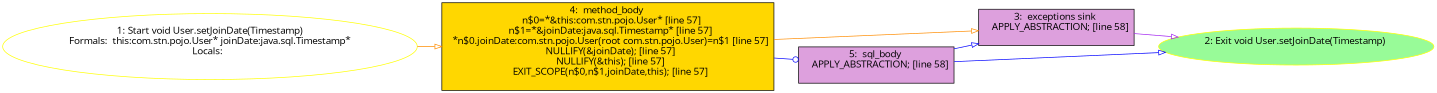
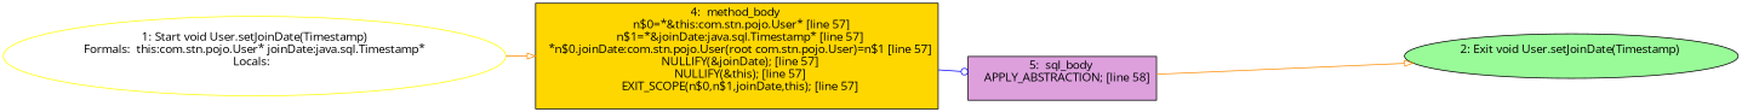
  digraph {
    fontname="Open Sans"
    rankdir=LR
    node [fillcolor=plum fontname="Open Sans" style=filled shape=box]
    edge [arrowhead=onormal color=darkorange fontname="Open Sans"]
    n1 [color=yellow fillcolor=white label="1: Start void User.setJoinDate(Timestamp)\nFormals:  this:com.stn.pojo.User* joinDate:java.sql.Timestamp*\nLocals:  \n  " shape=""]
    n2 [fillcolor=gold label="4:  method_body \n   n$0=*&this:com.stn.pojo.User* [line 57]\n  n$1=*&joinDate:java.sql.Timestamp* [line 57]\n  *n$0.joinDate:com.stn.pojo.User(root com.stn.pojo.User)=n$1 [line 57]\n  NULLIFY(&joinDate); [line 57]\n  NULLIFY(&this); [line 57]\n  EXIT_SCOPE(n$0,n$1,joinDate,this); [line 57]\n "]
-   n3 [label="3:  exceptions sink \n   APPLY_ABSTRACTION; [line 58]\n "]
    n4 [label="5:  sql_body \n   APPLY_ABSTRACTION; [line 58]\n "]
-   n5 [color=yellow fillcolor=palegreen label="2: Exit void User.setJoinDate(Timestamp) \n  " shape=""]
+   n5 [color=black fillcolor=palegreen label="2: Exit void User.setJoinDate(Timestamp) \n  " shape=""]
    n1 -> n2
-   n2 -> n3
    n2 -> n4 [arrowhead=odot color=blue]
-   n3 -> n5 [color=purple]
-   n4 -> n3 [color=blue]
-   n4 -> n5 [color=blue]
+   n4 -> n5
  }
